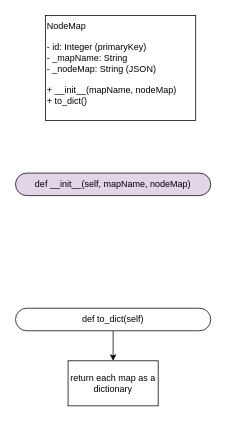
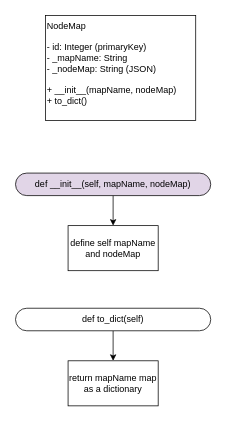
  <mxCell id="0" />
  <mxCell id="1" parent="0" />
  <mxCell id="2" value="NodeMap&lt;br&gt;&lt;br&gt;&lt;span class=&quot;hljs-operator&quot;&gt;-&lt;/span&gt; &lt;span class=&quot;hljs-variable&quot;&gt;id&lt;/span&gt;&lt;span class=&quot;hljs-operator&quot;&gt;:&lt;/span&gt; &lt;span class=&quot;hljs-built_in&quot;&gt;Integer&lt;/span&gt; &lt;span class=&quot;hljs-punctuation&quot;&gt;(primary&lt;/span&gt;&lt;span class=&quot;hljs-built_in&quot;&gt;Key&lt;/span&gt;&lt;span class=&quot;hljs-punctuation&quot;&gt;)&lt;/span&gt;&lt;br&gt;&lt;span class=&quot;hljs-operator&quot;&gt;-&lt;/span&gt; &lt;span class=&quot;hljs-type&quot;&gt;_mapName&lt;/span&gt;&lt;span class=&quot;hljs-operator&quot;&gt;:&lt;/span&gt; &lt;span class=&quot;hljs-built_in&quot;&gt;String&lt;/span&gt;&lt;br&gt;&lt;span class=&quot;hljs-operator&quot;&gt;-&lt;/span&gt; &lt;span class=&quot;hljs-type&quot;&gt;_nodeMap&lt;/span&gt;&lt;span class=&quot;hljs-operator&quot;&gt;:&lt;/span&gt; &lt;span class=&quot;hljs-built_in&quot;&gt;String&lt;/span&gt; &lt;span class=&quot;hljs-punctuation&quot;&gt;(&lt;/span&gt;&lt;span class=&quot;hljs-variable&quot;&gt;JSON&lt;/span&gt;&lt;span class=&quot;hljs-punctuation&quot;&gt;)&lt;br&gt;&lt;br&gt;+ &lt;span class=&quot;hljs-built_in&quot;&gt;__init__&lt;/span&gt;(mapName, nodeMap)&lt;br&gt;+ &lt;span class=&quot;hljs-built_in&quot;&gt;to_dict&lt;/span&gt;()&lt;br&gt;&lt;/span&gt;" style="rounded=0;whiteSpace=wrap;html=1;align=left;verticalAlign=top;" vertex="1" parent="1"><mxGeometry x="60" y="20" width="200" height="140" as="geometry" /></mxCell>
+ <mxCell id="3" value="" style="edgeStyle=none;html=1;" edge="1" parent="1" source="4" target="5"><mxGeometry relative="1" as="geometry" /></mxCell>
  <mxCell id="4" value="def __init__(self, mapName, nodeMap)" style="rounded=1;whiteSpace=wrap;html=1;arcSize=50;fillColor=#e1d5e7;" vertex="1" parent="1"><mxGeometry x="20" y="230" width="260" height="30" as="geometry" /></mxCell>
+ <mxCell id="5" value="define self mapName and nodeMap" style="rounded=0;whiteSpace=wrap;html=1;" vertex="1" parent="1"><mxGeometry x="90" y="300" width="120" height="60" as="geometry" /></mxCell>
  <mxCell id="6" value="" style="edgeStyle=none;html=1;" edge="1" parent="1" source="7" target="8"><mxGeometry relative="1" as="geometry" /></mxCell>
  <mxCell id="7" value="def to_dict(self)" style="rounded=1;whiteSpace=wrap;html=1;arcSize=50;" vertex="1" parent="1"><mxGeometry x="20" y="410" width="260" height="30" as="geometry" /></mxCell>
- <mxCell id="8" value="return each map as a dictionary" style="rounded=0;whiteSpace=wrap;html=1;" vertex="1" parent="1"><mxGeometry x="90" y="480" width="120" height="60" as="geometry" /></mxCell>
+ <mxCell id="8" value="return mapName map as a dictionary" style="rounded=0;whiteSpace=wrap;html=1;" vertex="1" parent="1"><mxGeometry x="90" y="480" width="120" height="60" as="geometry" /></mxCell>
